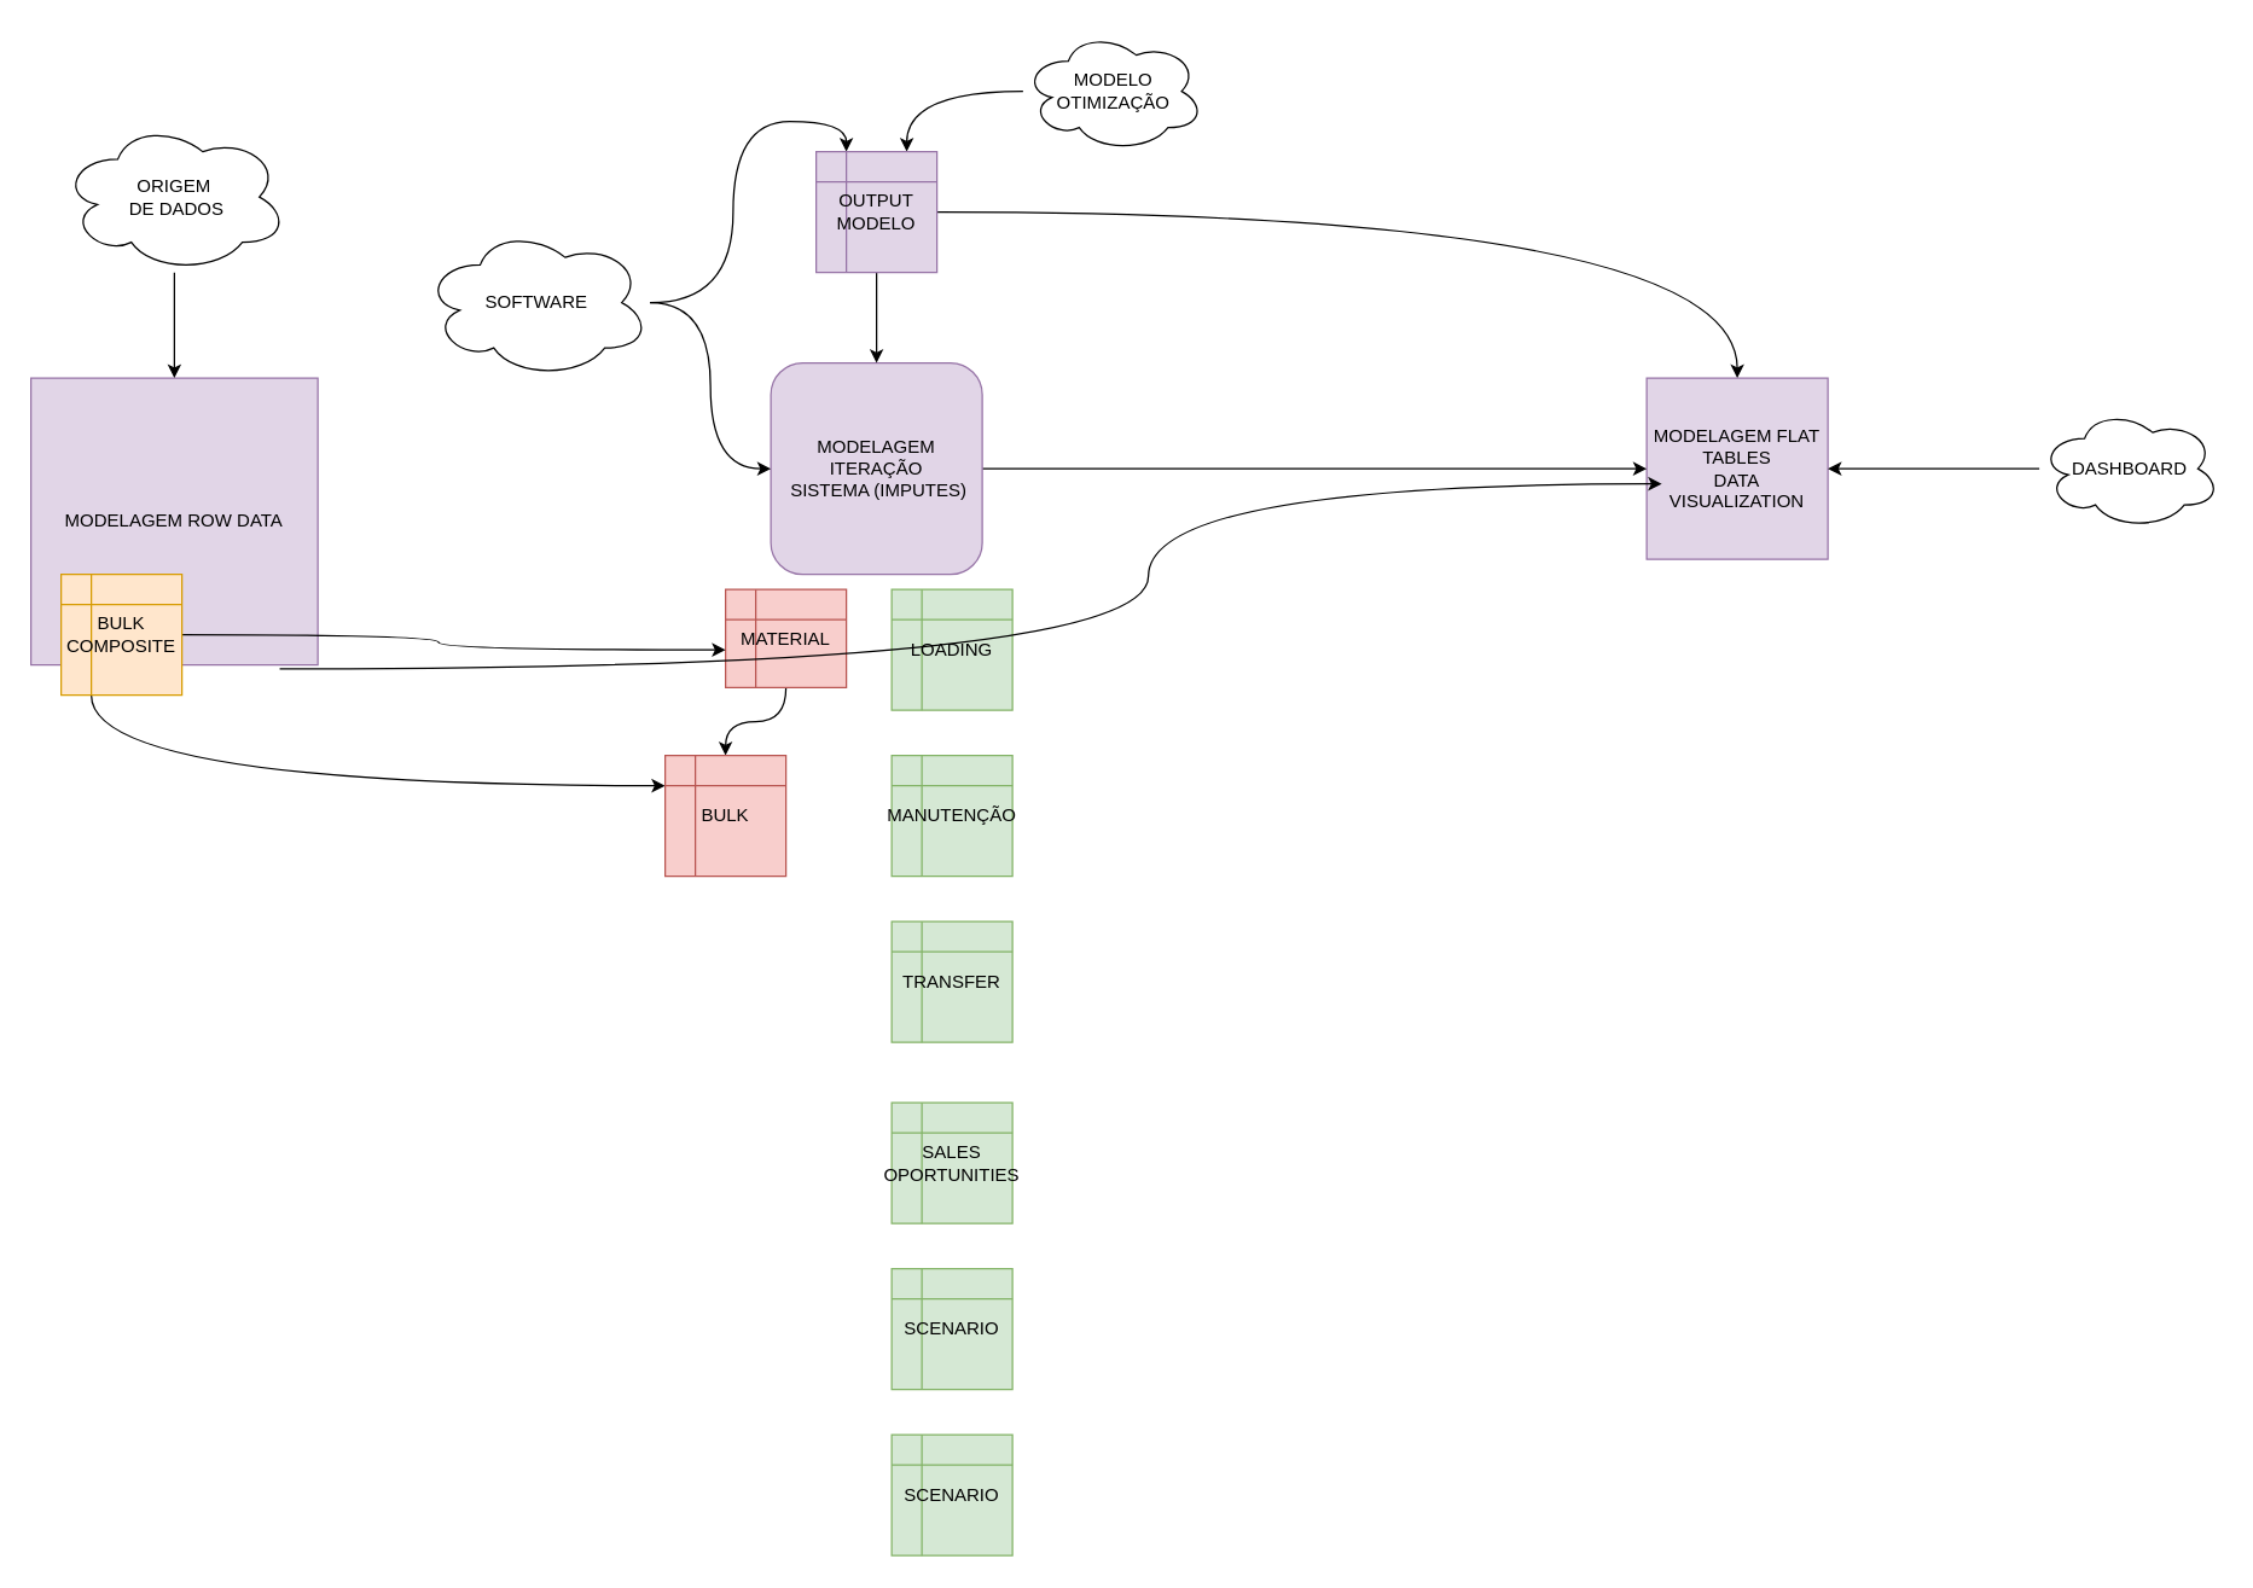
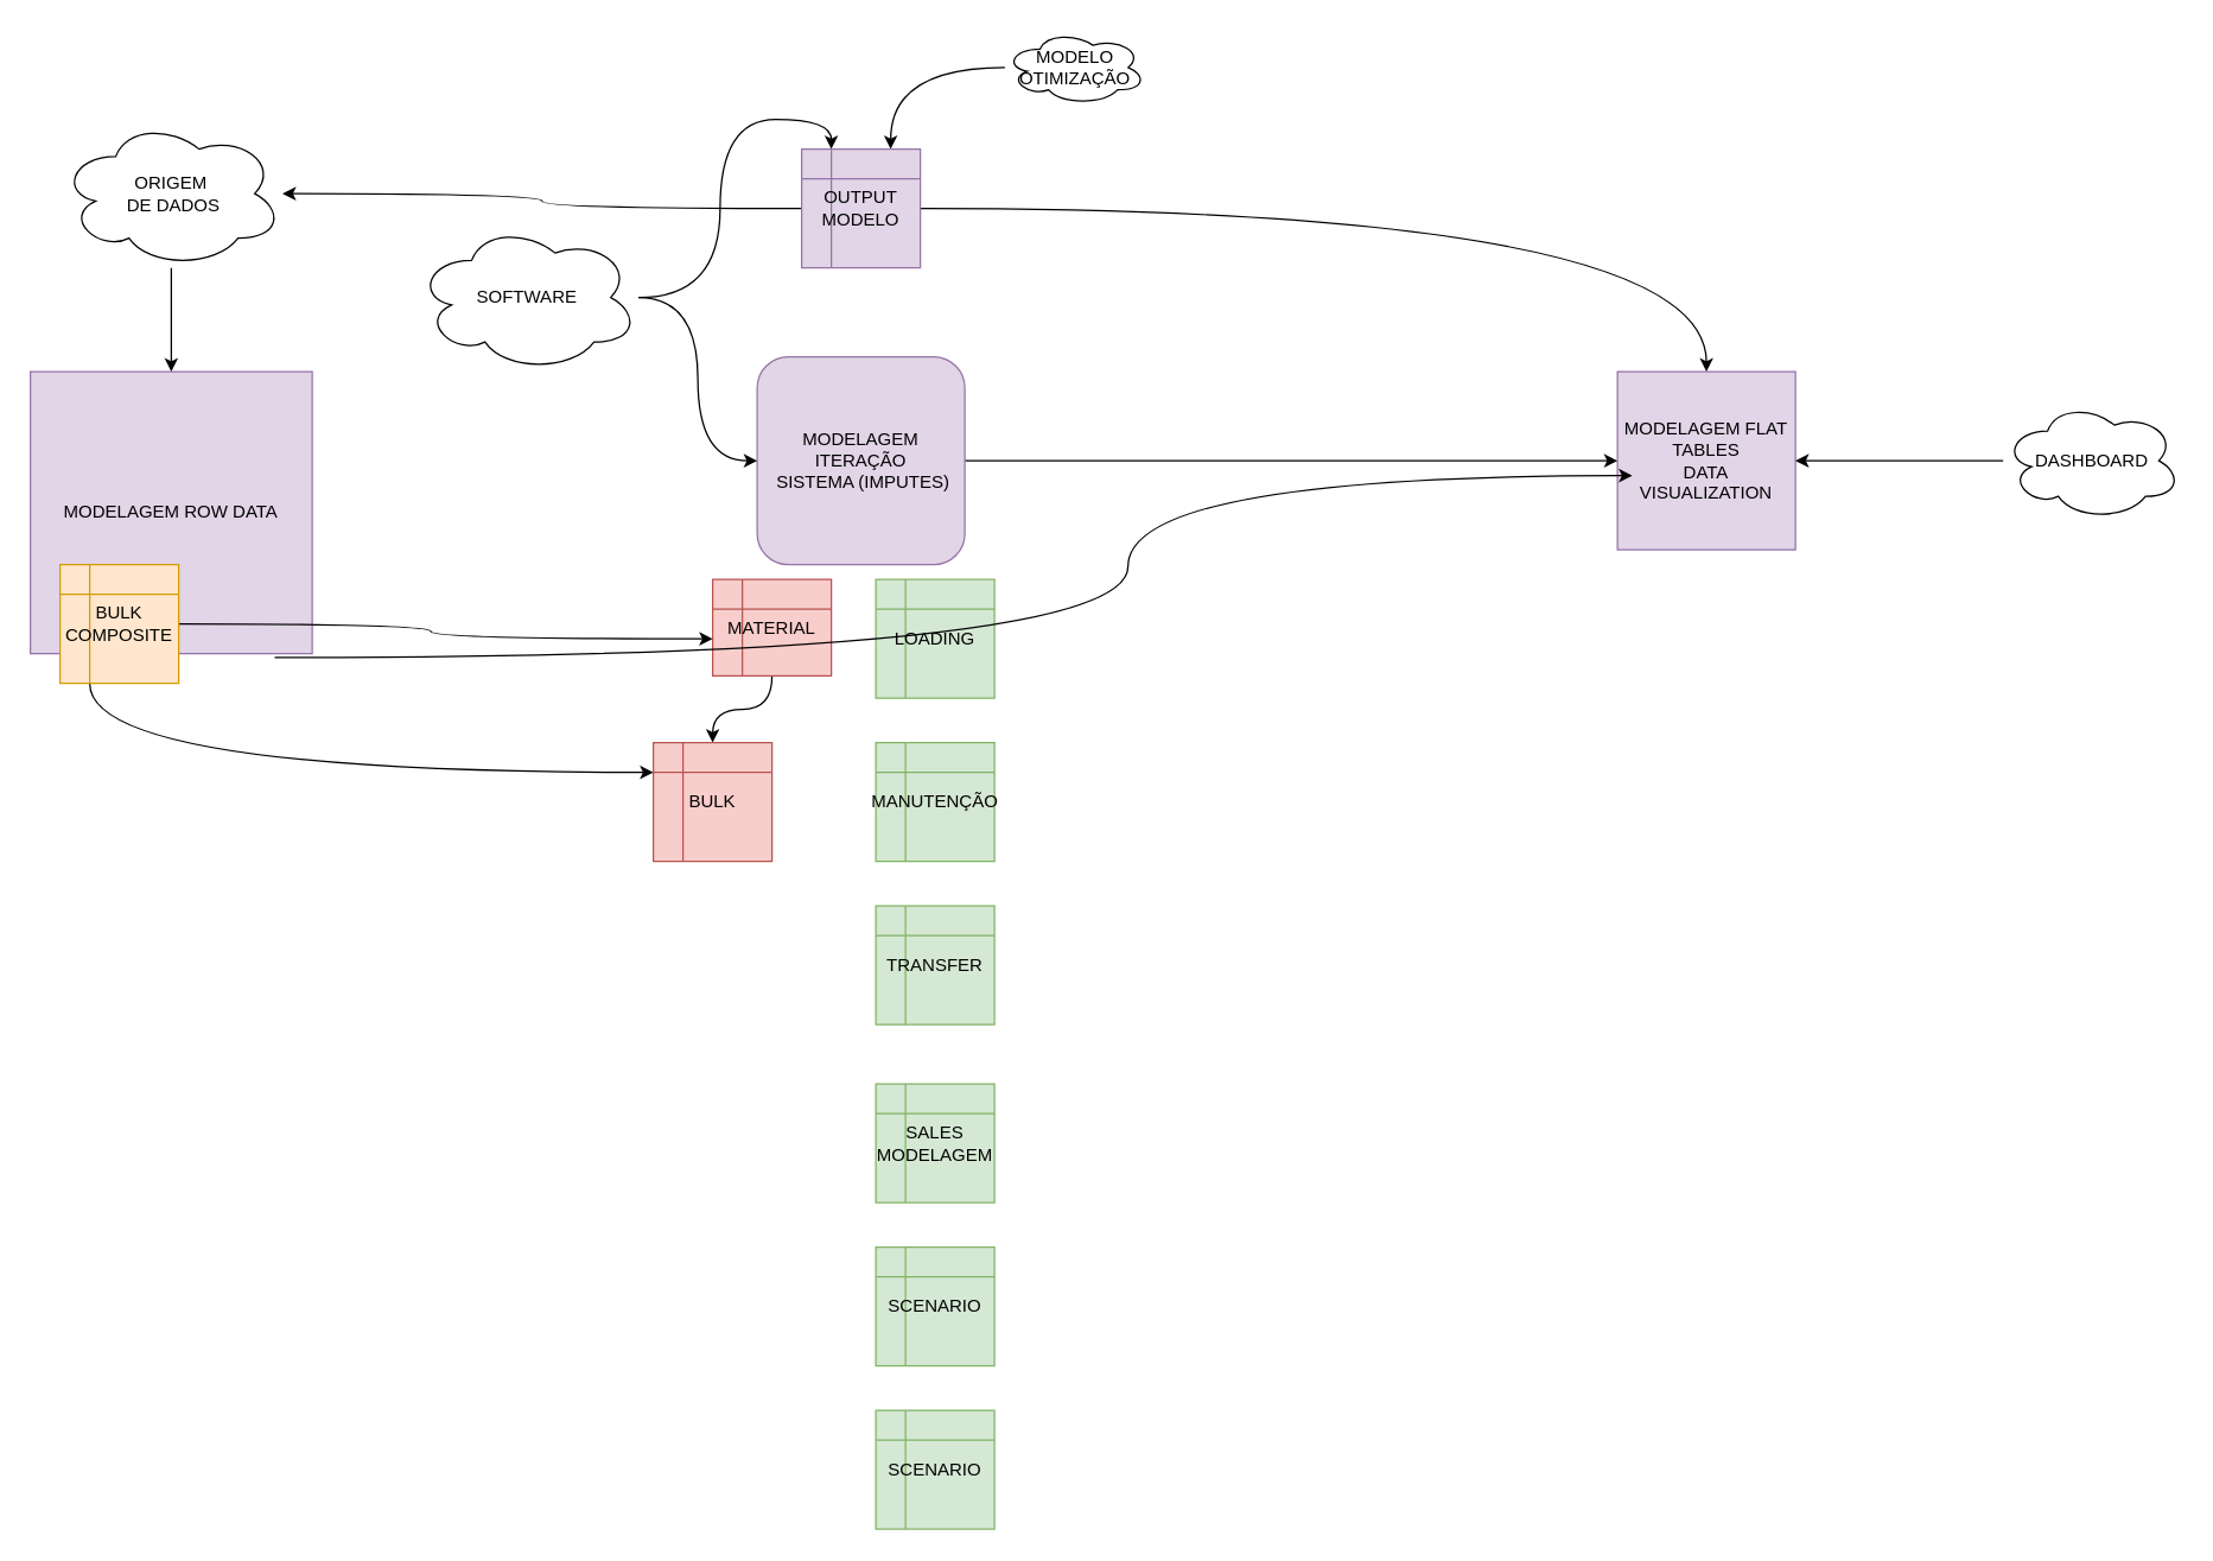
  <mxCell id="0" />
  <mxCell id="1" parent="0" />
  <mxCell id="2" value="MODELAGEM FLAT TABLES&lt;br&gt;DATA VISUALIZATION" style="whiteSpace=wrap;html=1;aspect=fixed;fillColor=#e1d5e7;strokeColor=#9673a6;" vertex="1" parent="1"><mxGeometry x="1090" y="250" width="120" height="120" as="geometry" /></mxCell>
  <mxCell id="3" style="edgeStyle=orthogonalEdgeStyle;curved=1;orthogonalLoop=1;jettySize=auto;html=1;entryX=0.25;entryY=0;entryDx=0;entryDy=0;startArrow=none;" edge="1" parent="1" source="29" target="22"><mxGeometry relative="1" as="geometry" /></mxCell>
  <mxCell id="4" value="MODELAGEM ROW DATA" style="whiteSpace=wrap;html=1;aspect=fixed;fillColor=#e1d5e7;strokeColor=#9673a6;" vertex="1" parent="1"><mxGeometry x="20" y="250" width="190" height="190" as="geometry" /></mxCell>
  <mxCell id="5" style="edgeStyle=orthogonalEdgeStyle;rounded=0;orthogonalLoop=1;jettySize=auto;html=1;" edge="1" parent="1" source="6" target="2"><mxGeometry relative="1" as="geometry" /></mxCell>
  <mxCell id="6" value="MODELAGEM ITERAÇÃO&lt;br&gt;&amp;nbsp;SISTEMA (IMPUTES)" style="whiteSpace=wrap;html=1;aspect=fixed;fillColor=#e1d5e7;strokeColor=#9673a6;rounded=1;" vertex="1" parent="1"><mxGeometry x="510" y="240" width="140" height="140" as="geometry" /></mxCell>
  <mxCell id="7" style="edgeStyle=orthogonalEdgeStyle;orthogonalLoop=1;jettySize=auto;html=1;curved=1;" edge="1" parent="1" source="29" target="6"><mxGeometry relative="1" as="geometry" /></mxCell>
  <mxCell id="8" style="edgeStyle=orthogonalEdgeStyle;curved=1;orthogonalLoop=1;jettySize=auto;html=1;" edge="1" parent="1" source="9" target="2"><mxGeometry relative="1" as="geometry" /></mxCell>
  <mxCell id="9" value="DASHBOARD" style="ellipse;shape=cloud;whiteSpace=wrap;html=1;" vertex="1" parent="1"><mxGeometry x="1350" y="270" width="120" height="80" as="geometry" /></mxCell>
  <mxCell id="10" style="edgeStyle=orthogonalEdgeStyle;curved=1;orthogonalLoop=1;jettySize=auto;html=1;entryX=0.75;entryY=0;entryDx=0;entryDy=0;" edge="1" parent="1" source="11" target="22"><mxGeometry relative="1" as="geometry" /></mxCell>
- <mxCell id="11" value="MODELO OTIMIZAÇÃO" style="ellipse;shape=cloud;whiteSpace=wrap;html=1;" vertex="1" parent="1"><mxGeometry x="677" y="20" width="120" height="80" as="geometry" /></mxCell>
+ <mxCell id="11" value="MODELO OTIMIZAÇÃO" style="ellipse;shape=cloud;whiteSpace=wrap;html=1;" vertex="1" parent="1"><mxGeometry x="677" y="20" width="95" height="50" as="geometry" /></mxCell>
  <mxCell id="12" style="edgeStyle=orthogonalEdgeStyle;curved=1;orthogonalLoop=1;jettySize=auto;html=1;" edge="1" parent="1" source="13" target="4"><mxGeometry relative="1" as="geometry" /></mxCell>
  <mxCell id="13" value="ORIGEM&lt;br&gt;&amp;nbsp;DE DADOS" style="ellipse;shape=cloud;whiteSpace=wrap;html=1;" vertex="1" parent="1"><mxGeometry x="40" y="80" width="150" height="100" as="geometry" /></mxCell>
  <mxCell id="14" value="" style="edgeStyle=orthogonalEdgeStyle;curved=1;orthogonalLoop=1;jettySize=auto;html=1;" edge="1" parent="1" source="15" target="19"><mxGeometry relative="1" as="geometry" /></mxCell>
  <mxCell id="15" value="MATERIAL" style="shape=internalStorage;whiteSpace=wrap;html=1;backgroundOutline=1;fillColor=#f8cecc;strokeColor=#b85450;" vertex="1" parent="1"><mxGeometry x="480" y="390" width="80" height="65" as="geometry" /></mxCell>
  <mxCell id="16" style="edgeStyle=orthogonalEdgeStyle;orthogonalLoop=1;jettySize=auto;html=1;curved=1;" edge="1" parent="1" source="18" target="15"><mxGeometry relative="1" as="geometry"><Array as="points"><mxPoint x="290" y="420" /><mxPoint x="290" y="430" /></Array></mxGeometry></mxCell>
  <mxCell id="17" style="edgeStyle=orthogonalEdgeStyle;orthogonalLoop=1;jettySize=auto;html=1;curved=1;" edge="1" parent="1" source="18" target="19"><mxGeometry relative="1" as="geometry"><Array as="points"><mxPoint x="60" y="520" /></Array></mxGeometry></mxCell>
  <mxCell id="18" value="BULK COMPOSITE" style="shape=internalStorage;whiteSpace=wrap;html=1;backgroundOutline=1;fillColor=#ffe6cc;strokeColor=#d79b00;" vertex="1" parent="1"><mxGeometry x="40" y="380" width="80" height="80" as="geometry" /></mxCell>
  <mxCell id="19" value="BULK" style="shape=internalStorage;whiteSpace=wrap;html=1;backgroundOutline=1;fillColor=#f8cecc;strokeColor=#b85450;" vertex="1" parent="1"><mxGeometry x="440" y="500" width="80" height="80" as="geometry" /></mxCell>
- <mxCell id="20" style="edgeStyle=orthogonalEdgeStyle;curved=1;orthogonalLoop=1;jettySize=auto;html=1;" edge="1" parent="1" source="22" target="6"><mxGeometry relative="1" as="geometry" /></mxCell>
+ <mxCell id="20" style="edgeStyle=orthogonalEdgeStyle;curved=1;orthogonalLoop=1;jettySize=auto;html=1;" edge="1" parent="1" source="22" target="13"><mxGeometry relative="1" as="geometry" /></mxCell>
  <mxCell id="21" style="edgeStyle=orthogonalEdgeStyle;curved=1;orthogonalLoop=1;jettySize=auto;html=1;" edge="1" parent="1" source="22" target="2"><mxGeometry relative="1" as="geometry" /></mxCell>
  <mxCell id="22" value="OUTPUT MODELO" style="shape=internalStorage;whiteSpace=wrap;html=1;backgroundOutline=1;fillColor=#e1d5e7;strokeColor=#9673a6;" vertex="1" parent="1"><mxGeometry x="540" y="100" width="80" height="80" as="geometry" /></mxCell>
  <mxCell id="23" value="LOADING" style="shape=internalStorage;whiteSpace=wrap;html=1;backgroundOutline=1;fillColor=#d5e8d4;strokeColor=#82b366;" vertex="1" parent="1"><mxGeometry x="590" y="390" width="80" height="80" as="geometry" /></mxCell>
  <mxCell id="24" value="MANUTENÇÃO" style="shape=internalStorage;whiteSpace=wrap;html=1;backgroundOutline=1;fillColor=#d5e8d4;strokeColor=#82b366;" vertex="1" parent="1"><mxGeometry x="590" y="500" width="80" height="80" as="geometry" /></mxCell>
  <mxCell id="25" value="TRANSFER" style="shape=internalStorage;whiteSpace=wrap;html=1;backgroundOutline=1;fillColor=#d5e8d4;strokeColor=#82b366;" vertex="1" parent="1"><mxGeometry x="590" y="610" width="80" height="80" as="geometry" /></mxCell>
- <mxCell id="26" value="SALES&lt;br&gt;OPORTUNITIES" style="shape=internalStorage;whiteSpace=wrap;html=1;backgroundOutline=1;fillColor=#d5e8d4;strokeColor=#82b366;" vertex="1" parent="1"><mxGeometry x="590" y="730" width="80" height="80" as="geometry" /></mxCell>
+ <mxCell id="26" value="SALES&lt;br&gt;MODELAGEM" style="shape=internalStorage;whiteSpace=wrap;html=1;backgroundOutline=1;fillColor=#d5e8d4;strokeColor=#82b366;" vertex="1" parent="1"><mxGeometry x="590" y="730" width="80" height="80" as="geometry" /></mxCell>
  <mxCell id="27" value="SCENARIO" style="shape=internalStorage;whiteSpace=wrap;html=1;backgroundOutline=1;fillColor=#d5e8d4;strokeColor=#82b366;" vertex="1" parent="1"><mxGeometry x="590" y="840" width="80" height="80" as="geometry" /></mxCell>
  <mxCell id="28" value="SCENARIO" style="shape=internalStorage;whiteSpace=wrap;html=1;backgroundOutline=1;fillColor=#d5e8d4;strokeColor=#82b366;" vertex="1" parent="1"><mxGeometry x="590" y="950" width="80" height="80" as="geometry" /></mxCell>
  <mxCell id="29" value="SOFTWARE" style="ellipse;shape=cloud;whiteSpace=wrap;html=1;" vertex="1" parent="1"><mxGeometry x="280" y="150" width="150" height="100" as="geometry" /></mxCell>
  <mxCell id="30" style="edgeStyle=orthogonalEdgeStyle;orthogonalLoop=1;jettySize=auto;html=1;curved=1;exitX=0.867;exitY=1.014;exitDx=0;exitDy=0;exitPerimeter=0;" edge="1" parent="1" source="4"><mxGeometry relative="1" as="geometry"><mxPoint x="660" y="320" as="sourcePoint" /><mxPoint x="1100" y="320" as="targetPoint" /><Array as="points"><mxPoint x="760" y="443" /><mxPoint x="760" y="320" /></Array></mxGeometry></mxCell>
